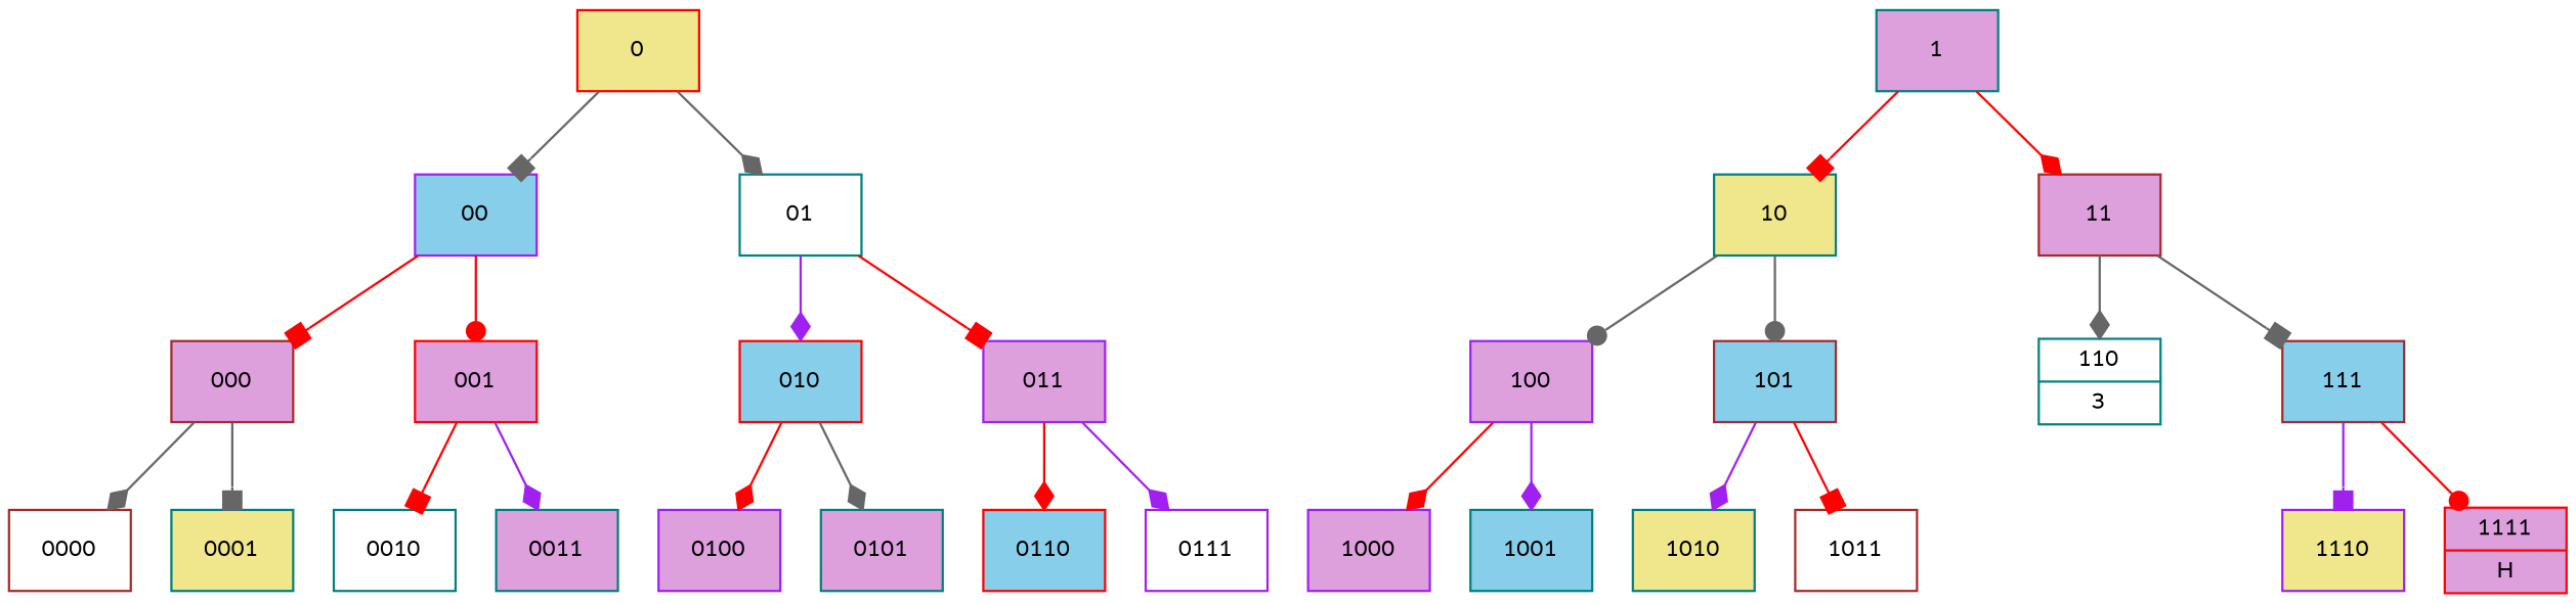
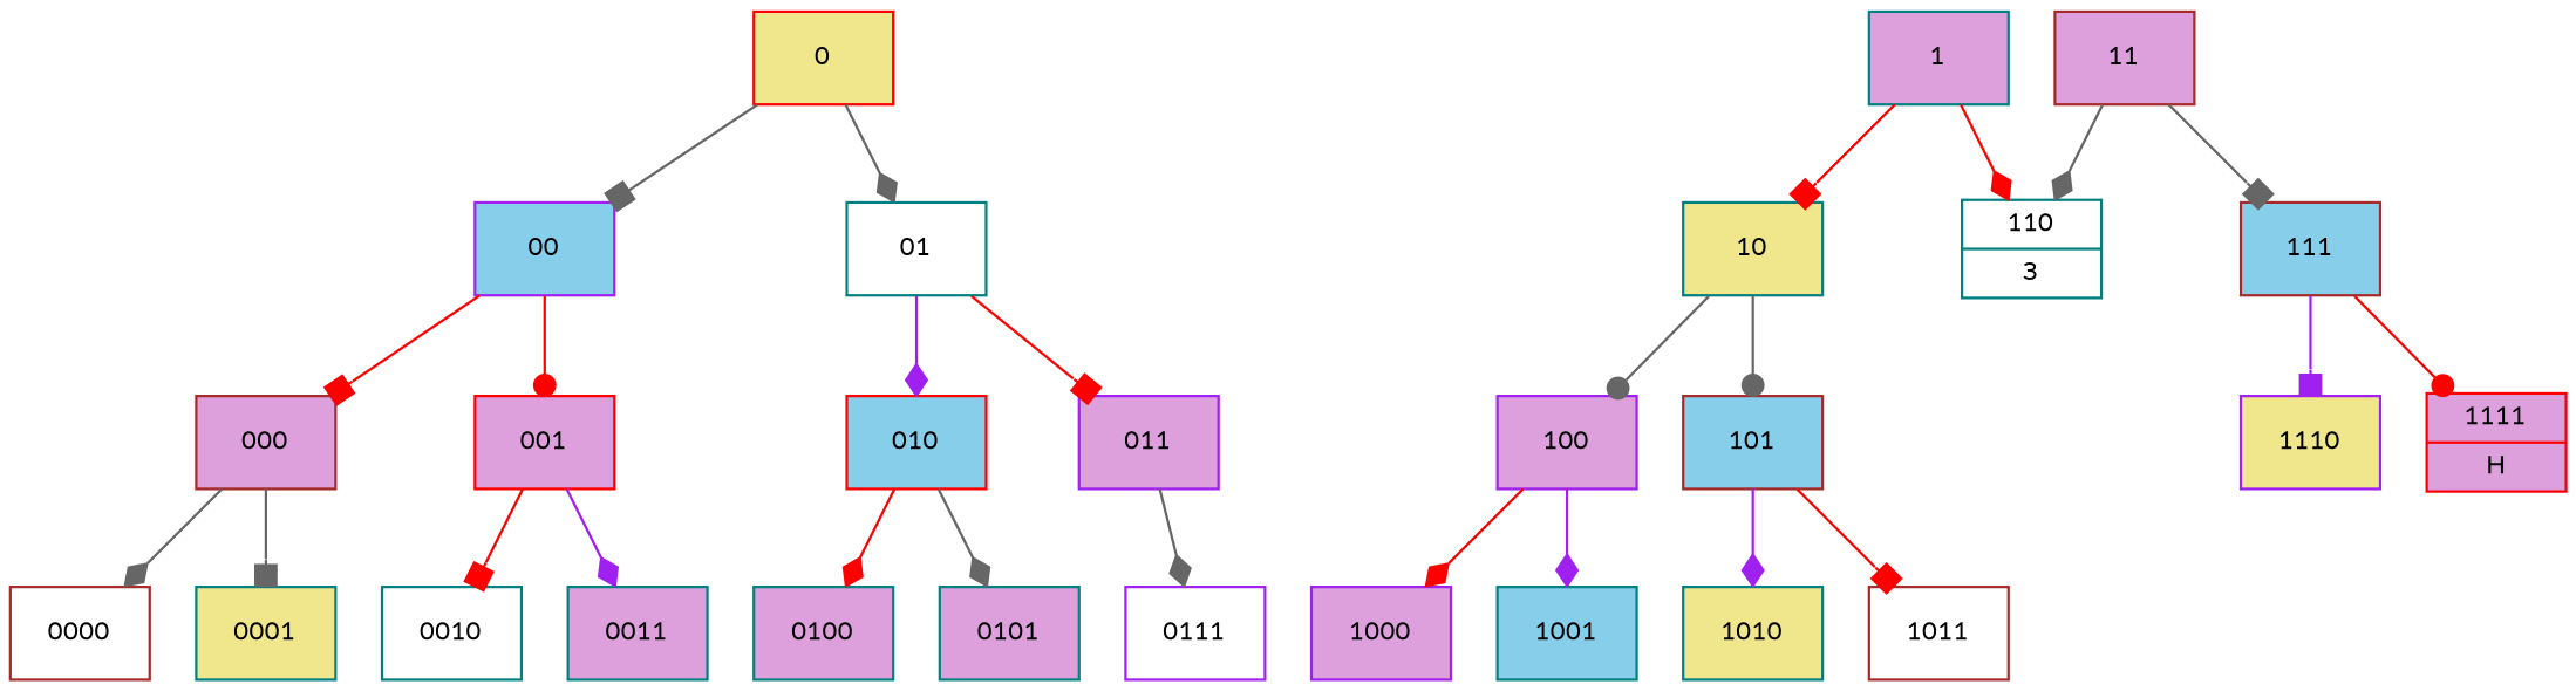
  digraph {
    fontname=Lato
    rankdir=TB
    node [color=teal fillcolor=plum fontname=Lato fontsize=10 shape=record style=filled]
    edge [arrowhead=diamond color=red fontname=Lato]
    n1 [color=red fillcolor=khaki label="{0}"]
    n2 [color=purple fillcolor=skyblue label="{00}"]
    n3 [fillcolor=white label="{01}"]
    n4 [label="{1}"]
    n5 [fillcolor=khaki label="{10}"]
    n6 [color=brown label="{11}"]
    n7 [color=brown label="{000}"]
    n8 [color=red label="{001}"]
    n9 [color=red fillcolor=skyblue label="{010}"]
    n10 [color=purple label="{011}"]
    n11 [color=purple label="{100}"]
    n12 [color=brown fillcolor=skyblue label="{101}"]
    n13 [fillcolor=white label="{110|З}"]
    n14 [color=brown fillcolor=skyblue label="{111}"]
    n15 [color=brown fillcolor=white label="{0000}"]
    n16 [fillcolor=khaki label="{0001}"]
    n17 [fillcolor=white label="{0010}"]
    n18 [label="{0011}"]
-   n19 [color=purple label="{0100}"]
+   n19 [label="{0100}"]
    n20 [label="{0101}"]
-   n21 [color=red fillcolor=skyblue label="{0110}"]
    n22 [color=purple fillcolor=white label="{0111}"]
    n23 [color=purple label="{1000}"]
    n24 [fillcolor=skyblue label="{1001}"]
    n25 [fillcolor=khaki label="{1010}"]
    n26 [color=brown fillcolor=white label="{1011}"]
    t1100 [color="#000000" fillcolor="#fae2f6" style=invis]
    t1101 [color="#000000" fillcolor="#fae2f6" style=invis]
    n29 [color=purple fillcolor=khaki label="{1110}"]
    n30 [color=red label="{1111|Н}"]
    n1 -> n2 [arrowhead=box color=gray40]
    n1 -> n3 [color=gray40]
    n2 -> n7 [arrowhead=box]
    n2 -> n8 [arrowhead=dot]
    n3 -> n9 [color=purple]
    n3 -> n10 [arrowhead=box]
    n4 -> n5 [arrowhead=box]
-   n4 -> n6
+   n4 -> n13
    n5 -> n11 [arrowhead=dot color=gray40]
    n5 -> n12 [arrowhead=dot color=gray40]
    n6 -> n13 [color=gray40]
    n6 -> n14 [arrowhead=box color=gray40]
    n7 -> n15 [color=gray40]
    n7 -> n16 [arrowhead=box color=gray40]
    n8 -> n17 [arrowhead=box]
    n8 -> n18 [color=purple]
    n9 -> n19
    n9 -> n20 [color=gray40]
-   n10 -> n21
-   n10 -> n22 [color=purple]
+   n10 -> n22 [color=gray40]
    n11 -> n23
    n11 -> n24 [color=purple]
    n12 -> n25 [color=purple]
    n12 -> n26 [arrowhead=box]
    n13 -> t1100 [color="#f646dc" style=invis arrowhead=""]
    n13 -> t1101 [color="#f646dc" style=invis arrowhead=""]
    n14 -> n29 [arrowhead=box color=purple]
    n14 -> n30 [arrowhead=dot]
  }
